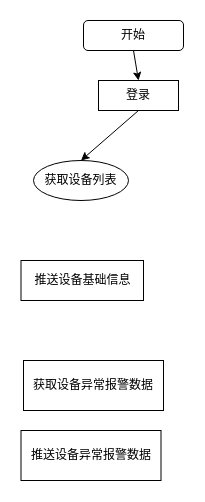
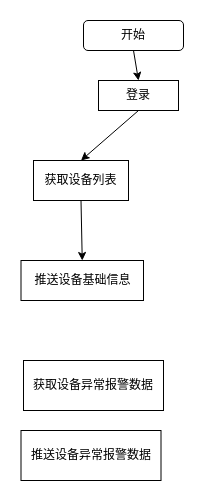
  <mxCell id="0" />
  <mxCell id="1" parent="0" />
  <mxCell id="2" style="edgeStyle=none;html=1;exitX=0.5;exitY=1;exitDx=0;exitDy=0;entryX=0.5;entryY=0;entryDx=0;entryDy=0;" edge="1" parent="1" source="3" target="5"><mxGeometry relative="1" as="geometry" /></mxCell>
  <mxCell id="3" value="开始" style="rounded=1;whiteSpace=wrap;html=1;" vertex="1" parent="1"><mxGeometry x="83" y="20" width="100" height="30" as="geometry" /></mxCell>
  <mxCell id="4" style="edgeStyle=none;html=1;exitX=0.5;exitY=1;exitDx=0;exitDy=0;entryX=0.5;entryY=0;entryDx=0;entryDy=0;" edge="1" parent="1" source="5" target="7"><mxGeometry relative="1" as="geometry" /></mxCell>
  <mxCell id="5" value="登录" style="rounded=0;whiteSpace=wrap;html=1;" vertex="1" parent="1"><mxGeometry x="98" y="80" width="80" height="30" as="geometry" /></mxCell>
- <mxCell id="7" value="获取设备列表" style="ellipse;whiteSpace=wrap;html=1;" vertex="1" parent="1"><mxGeometry x="33" y="160" width="95" height="40" as="geometry" /></mxCell>
+ <mxCell id="6" style="edgeStyle=none;html=1;exitX=0.5;exitY=1;exitDx=0;exitDy=0;entryX=0.5;entryY=0;entryDx=0;entryDy=0;" edge="1" parent="1" source="7" target="9"><mxGeometry relative="1" as="geometry" /></mxCell>
+ <mxCell id="7" value="获取设备列表" style="rounded=0;whiteSpace=wrap;html=1;" vertex="1" parent="1"><mxGeometry x="33" y="160" width="95" height="40" as="geometry" /></mxCell>
  <mxCell id="8" value="获取设备异常报警数据" style="rounded=0;whiteSpace=wrap;html=1;" vertex="1" parent="1"><mxGeometry x="23" y="360" width="140" height="50" as="geometry" /></mxCell>
  <mxCell id="9" value="推送设备基础信息" style="rounded=0;whiteSpace=wrap;html=1;" vertex="1" parent="1"><mxGeometry x="20.5" y="260" width="122.5" height="40" as="geometry" /></mxCell>
  <mxCell id="10" value="推送设备异常报警数据" style="rounded=0;whiteSpace=wrap;html=1;" vertex="1" parent="1"><mxGeometry x="20.5" y="430" width="140" height="50" as="geometry" /></mxCell>
